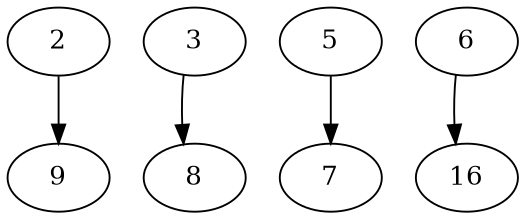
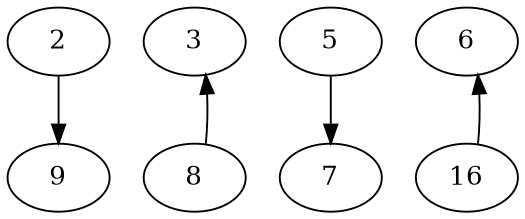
  digraph {
    node [alpha=0.18]
    2
    9
    3 [alpha=0.19]
    8 [alpha=0.16]
    5 [alpha=0.08]
    7 [alpha=0.17]
    6 [alpha=0.12]
    n8 [alpha=0.15 label=16]
    2 -> 9
-   3 -> 8
+   8 -> 3
    5 -> 7
-   6 -> n8
+   n8 -> 6
  }
